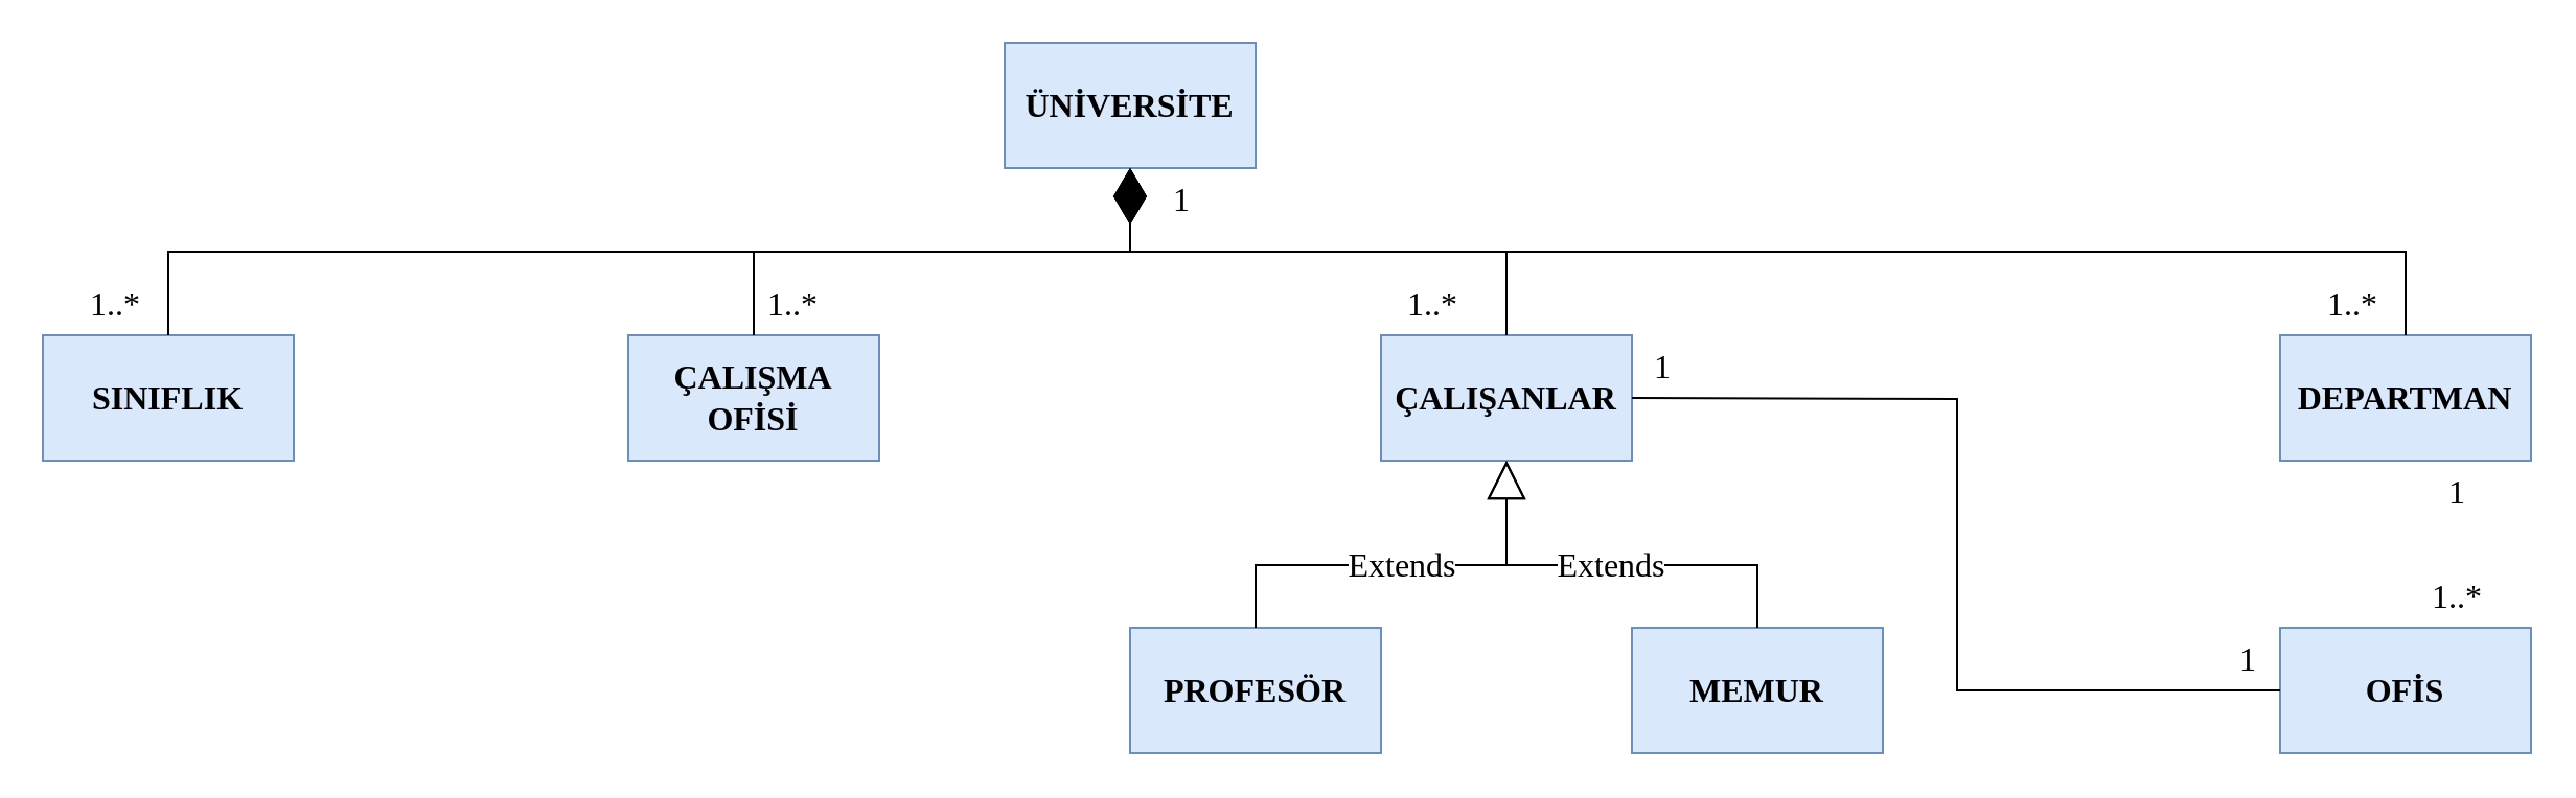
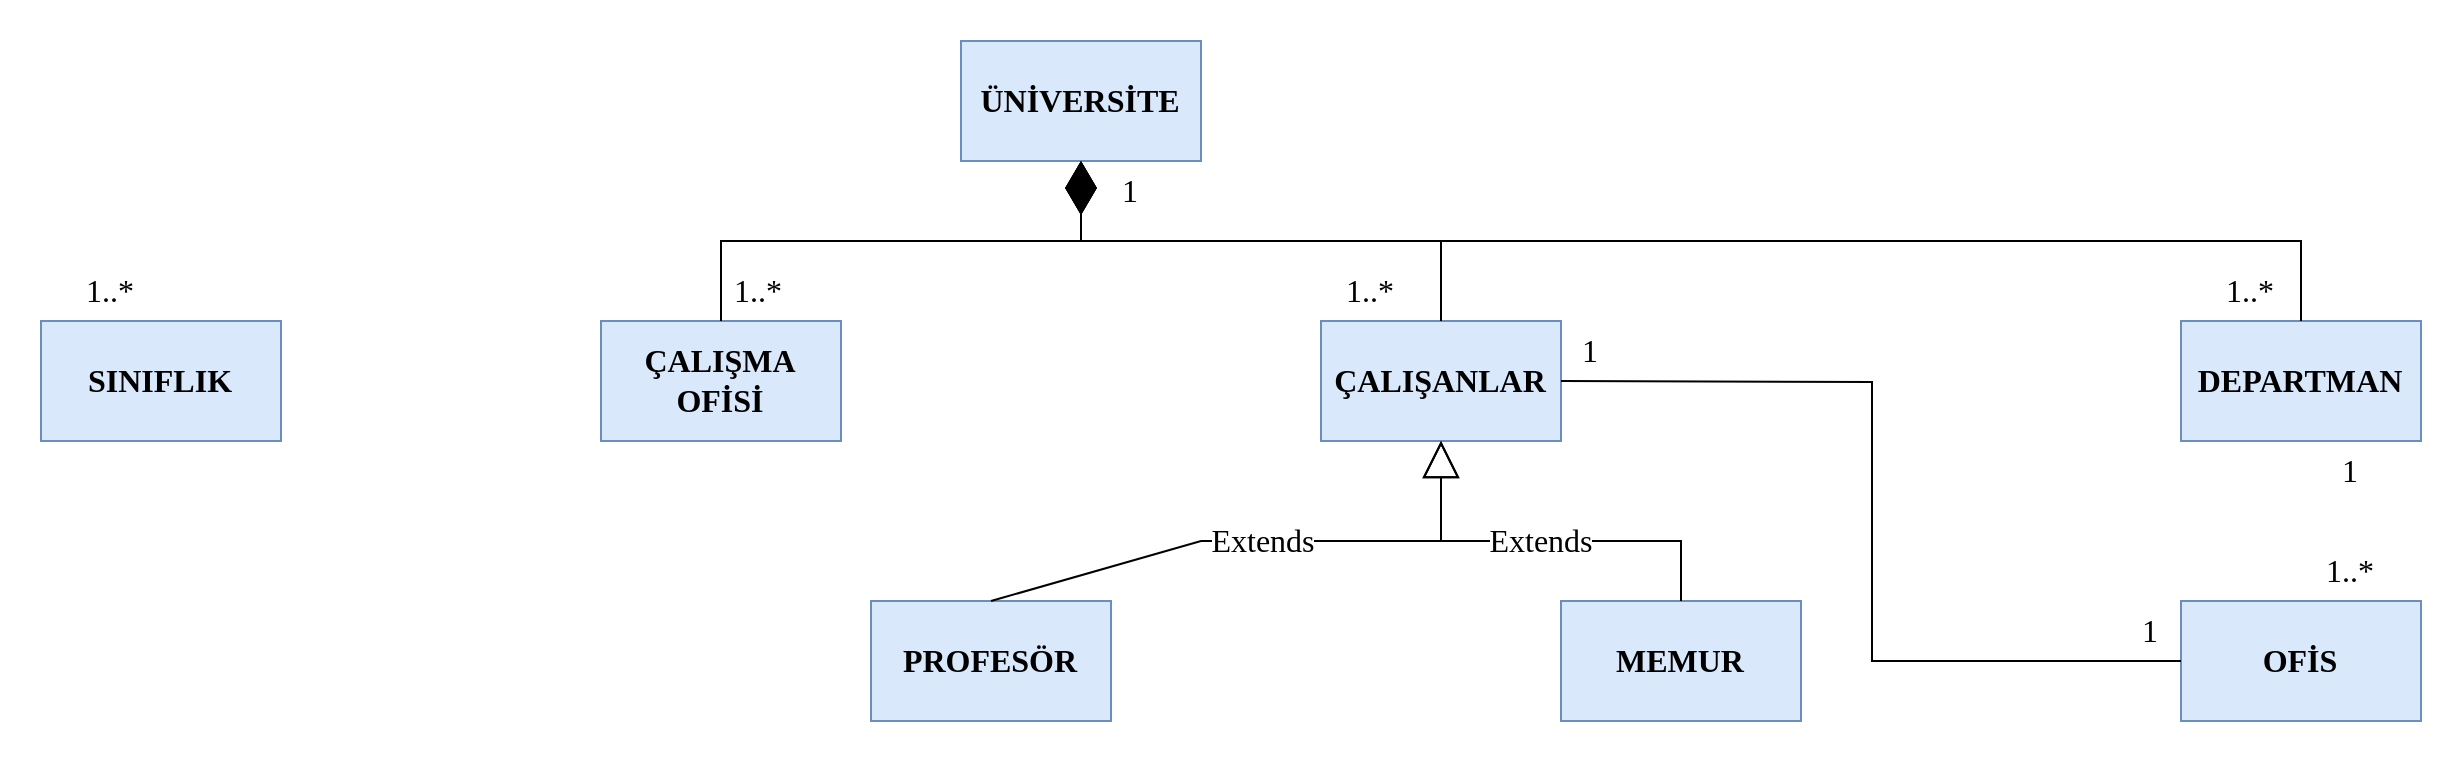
  <mxCell id="0" />
  <mxCell id="1" parent="0" />
  <mxCell id="2" value="ÜNİVERSİTE" style="rounded=0;whiteSpace=wrap;html=1;fillColor=#dae8fc;strokeColor=#6c8ebf;fontFamily=Comic Sans MS;fontSize=16;align=center;fontStyle=1" vertex="1" parent="1"><mxGeometry x="480" y="20" width="120" height="60" as="geometry" /></mxCell>
  <mxCell id="3" value="SINIFLIK" style="rounded=0;whiteSpace=wrap;html=1;fillColor=#dae8fc;strokeColor=#6c8ebf;fontFamily=Comic Sans MS;fontSize=16;align=center;fontStyle=1" vertex="1" parent="1"><mxGeometry x="20" y="160" width="120" height="60" as="geometry" /></mxCell>
  <mxCell id="4" value="ÇALIŞMA OFİSİ" style="rounded=0;whiteSpace=wrap;html=1;fillColor=#dae8fc;strokeColor=#6c8ebf;fontFamily=Comic Sans MS;fontSize=16;align=center;fontStyle=1" vertex="1" parent="1"><mxGeometry x="300" y="160" width="120" height="60" as="geometry" /></mxCell>
  <mxCell id="5" value="ÇALIŞANLAR" style="rounded=0;whiteSpace=wrap;html=1;fillColor=#dae8fc;strokeColor=#6c8ebf;fontFamily=Comic Sans MS;fontSize=16;align=center;fontStyle=1" vertex="1" parent="1"><mxGeometry x="660" y="160" width="120" height="60" as="geometry" /></mxCell>
  <mxCell id="6" value="DEPARTMAN" style="rounded=0;whiteSpace=wrap;html=1;fillColor=#dae8fc;strokeColor=#6c8ebf;fontFamily=Comic Sans MS;fontSize=16;align=center;fontStyle=1" vertex="1" parent="1"><mxGeometry x="1090" y="160" width="120" height="60" as="geometry" /></mxCell>
- <mxCell id="7" value="PROFESÖR" style="rounded=0;whiteSpace=wrap;html=1;fillColor=#dae8fc;strokeColor=#6c8ebf;fontFamily=Comic Sans MS;fontSize=16;align=center;fontStyle=1" vertex="1" parent="1"><mxGeometry x="540" y="300" width="120" height="60" as="geometry" /></mxCell>
+ <mxCell id="7" value="PROFESÖR" style="rounded=0;whiteSpace=wrap;html=1;fillColor=#dae8fc;strokeColor=#6c8ebf;fontFamily=Comic Sans MS;fontSize=16;align=center;fontStyle=1" vertex="1" parent="1"><mxGeometry x="435" y="300" width="120" height="60" as="geometry" /></mxCell>
  <mxCell id="8" value="MEMUR" style="rounded=0;whiteSpace=wrap;html=1;fillColor=#dae8fc;strokeColor=#6c8ebf;fontFamily=Comic Sans MS;fontSize=16;align=center;fontStyle=1" vertex="1" parent="1"><mxGeometry x="780" y="300" width="120" height="60" as="geometry" /></mxCell>
  <mxCell id="9" value="OFİS" style="rounded=0;whiteSpace=wrap;html=1;fillColor=#dae8fc;strokeColor=#6c8ebf;fontFamily=Comic Sans MS;fontSize=16;align=center;fontStyle=1" vertex="1" parent="1"><mxGeometry x="1090" y="300" width="120" height="60" as="geometry" /></mxCell>
  <mxCell id="10" value="Extends" style="endArrow=block;endSize=16;endFill=0;html=1;rounded=0;fontFamily=Comic Sans MS;fontSize=16;exitX=0.5;exitY=0;exitDx=0;exitDy=0;entryX=0.5;entryY=1;entryDx=0;entryDy=0;" edge="1" parent="1" source="7" target="5"><mxGeometry width="160" relative="1" as="geometry"><mxPoint x="790" y="250" as="sourcePoint" /><mxPoint x="950" y="250" as="targetPoint" /><Array as="points"><mxPoint x="600" y="270" /><mxPoint x="720" y="270" /></Array></mxGeometry></mxCell>
  <mxCell id="11" value="Extends" style="endArrow=block;endSize=16;endFill=0;html=1;rounded=0;fontFamily=Comic Sans MS;fontSize=16;exitX=0.5;exitY=0;exitDx=0;exitDy=0;" edge="1" parent="1" source="8"><mxGeometry width="160" relative="1" as="geometry"><mxPoint x="790" y="250" as="sourcePoint" /><mxPoint x="720" y="220" as="targetPoint" /><Array as="points"><mxPoint x="840" y="280" /><mxPoint x="840" y="270" /><mxPoint x="720" y="270" /></Array></mxGeometry></mxCell>
- <mxCell id="12" value="" style="endArrow=diamondThin;endFill=1;endSize=24;html=1;rounded=0;fontFamily=Comic Sans MS;fontSize=16;exitX=0.5;exitY=0;exitDx=0;exitDy=0;entryX=0.5;entryY=1;entryDx=0;entryDy=0;" edge="1" parent="1" source="3" target="2"><mxGeometry width="160" relative="1" as="geometry"><mxPoint x="70" y="120" as="sourcePoint" /><mxPoint x="230" y="120" as="targetPoint" /><Array as="points"><mxPoint x="80" y="120" /><mxPoint x="540" y="120" /></Array></mxGeometry></mxCell>
  <mxCell id="13" value="" style="endArrow=diamondThin;endFill=1;endSize=24;html=1;rounded=0;fontFamily=Comic Sans MS;fontSize=16;exitX=0.5;exitY=0;exitDx=0;exitDy=0;entryX=0.5;entryY=1;entryDx=0;entryDy=0;" edge="1" parent="1" source="4" target="2"><mxGeometry width="160" relative="1" as="geometry"><mxPoint x="310" y="150" as="sourcePoint" /><mxPoint x="770" y="70" as="targetPoint" /><Array as="points"><mxPoint x="360" y="120" /><mxPoint x="540" y="120" /></Array></mxGeometry></mxCell>
  <mxCell id="14" value="" style="endArrow=diamondThin;endFill=1;endSize=24;html=1;rounded=0;fontFamily=Comic Sans MS;fontSize=16;exitX=0.5;exitY=0;exitDx=0;exitDy=0;entryX=0.5;entryY=1;entryDx=0;entryDy=0;" edge="1" parent="1" source="5" target="2"><mxGeometry width="160" relative="1" as="geometry"><mxPoint x="380" y="160" as="sourcePoint" /><mxPoint x="560" y="80" as="targetPoint" /><Array as="points"><mxPoint x="720" y="120" /><mxPoint x="540" y="120" /></Array></mxGeometry></mxCell>
  <mxCell id="15" value="" style="endArrow=diamondThin;endFill=1;endSize=24;html=1;rounded=0;fontFamily=Comic Sans MS;fontSize=16;exitX=0.5;exitY=0;exitDx=0;exitDy=0;entryX=0.5;entryY=1;entryDx=0;entryDy=0;" edge="1" parent="1" source="6" target="2"><mxGeometry width="160" relative="1" as="geometry"><mxPoint x="400" y="160" as="sourcePoint" /><mxPoint x="580" y="80" as="targetPoint" /><Array as="points"><mxPoint x="1150" y="120" /><mxPoint x="540" y="120" /></Array></mxGeometry></mxCell>
  <mxCell id="16" value="" style="endArrow=none;html=1;edgeStyle=orthogonalEdgeStyle;rounded=0;fontFamily=Comic Sans MS;fontSize=16;entryX=0;entryY=0.5;entryDx=0;entryDy=0;" edge="1" parent="1" target="9"><mxGeometry relative="1" as="geometry"><mxPoint x="780" y="190" as="sourcePoint" /><mxPoint x="940" y="190" as="targetPoint" /></mxGeometry></mxCell>
  <mxCell id="17" value="1" style="text;strokeColor=none;align=center;fillColor=none;html=1;verticalAlign=middle;whiteSpace=wrap;rounded=0;fontFamily=Comic Sans MS;fontSize=16;" vertex="1" parent="1"><mxGeometry x="550" y="80" width="30" height="30" as="geometry" /></mxCell>
  <mxCell id="18" value="1" style="text;strokeColor=none;align=center;fillColor=none;html=1;verticalAlign=middle;whiteSpace=wrap;rounded=0;fontFamily=Comic Sans MS;fontSize=16;" vertex="1" parent="1"><mxGeometry x="780" y="160" width="30" height="30" as="geometry" /></mxCell>
  <mxCell id="19" value="1" style="text;strokeColor=none;align=center;fillColor=none;html=1;verticalAlign=middle;whiteSpace=wrap;rounded=0;fontFamily=Comic Sans MS;fontSize=16;" vertex="1" parent="1"><mxGeometry x="1060" y="300" width="30" height="30" as="geometry" /></mxCell>
  <mxCell id="20" value="1..*" style="text;strokeColor=none;align=center;fillColor=none;html=1;verticalAlign=middle;whiteSpace=wrap;rounded=0;fontFamily=Comic Sans MS;fontSize=16;" vertex="1" parent="1"><mxGeometry x="670" y="130" width="30" height="30" as="geometry" /></mxCell>
  <mxCell id="21" value="1..*" style="text;strokeColor=none;align=center;fillColor=none;html=1;verticalAlign=middle;whiteSpace=wrap;rounded=0;fontFamily=Comic Sans MS;fontSize=16;" vertex="1" parent="1"><mxGeometry x="1110" y="130" width="30" height="30" as="geometry" /></mxCell>
  <mxCell id="22" value="1..*" style="text;strokeColor=none;align=center;fillColor=none;html=1;verticalAlign=middle;whiteSpace=wrap;rounded=0;fontFamily=Comic Sans MS;fontSize=16;" vertex="1" parent="1"><mxGeometry x="364" y="130" width="30" height="30" as="geometry" /></mxCell>
  <mxCell id="23" value="1..*" style="text;strokeColor=none;align=center;fillColor=none;html=1;verticalAlign=middle;whiteSpace=wrap;rounded=0;fontFamily=Comic Sans MS;fontSize=16;" vertex="1" parent="1"><mxGeometry x="40" y="130" width="30" height="30" as="geometry" /></mxCell>
  <mxCell id="24" value="1..*" style="text;strokeColor=none;align=center;fillColor=none;html=1;verticalAlign=middle;whiteSpace=wrap;rounded=0;fontFamily=Comic Sans MS;fontSize=16;" vertex="1" parent="1"><mxGeometry x="1160" y="270" width="30" height="30" as="geometry" /></mxCell>
  <mxCell id="25" value="1" style="text;strokeColor=none;align=center;fillColor=none;html=1;verticalAlign=middle;whiteSpace=wrap;rounded=0;fontFamily=Comic Sans MS;fontSize=16;" vertex="1" parent="1"><mxGeometry x="1160" y="220" width="30" height="30" as="geometry" /></mxCell>
